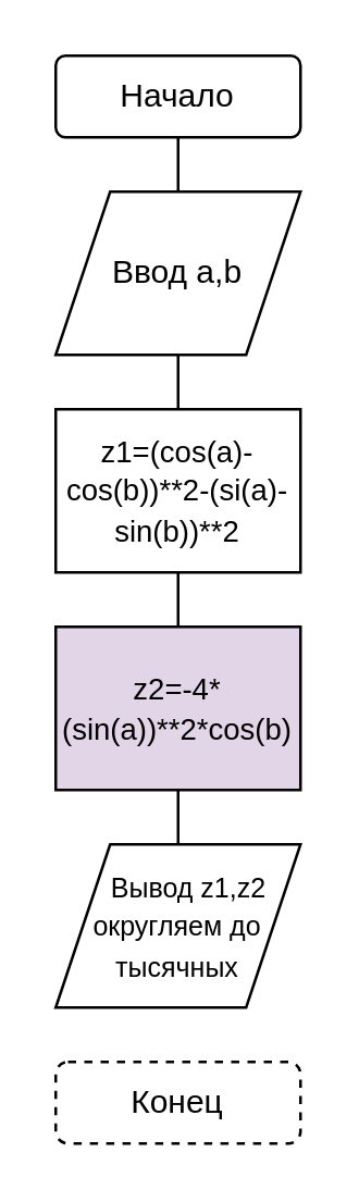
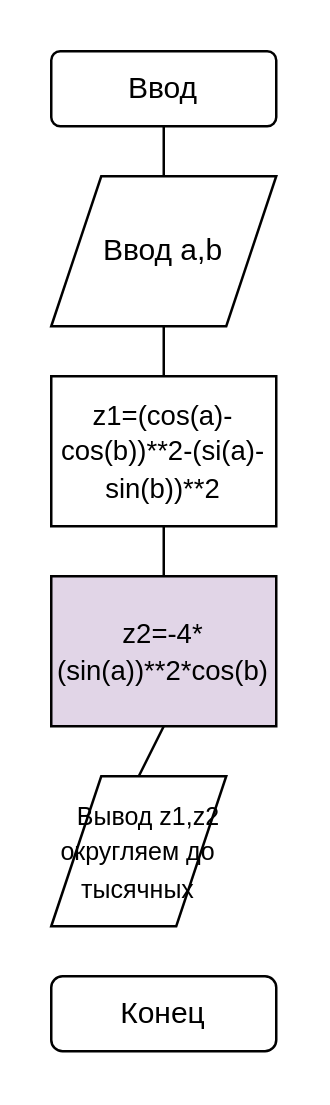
  <mxCell id="0" />
  <mxCell id="1" parent="0" />
- <mxCell id="2" value="Начало" style="rounded=1;whiteSpace=wrap;html=1;strokeWidth=1;fillColor=default;imageWidth=24;imageHeight=24;imageAspect=1;perimeterSpacing=0;glass=0;arcSize=12;" vertex="1" parent="1"><mxGeometry x="20" y="20" width="90" height="30" as="geometry" /></mxCell>
+ <mxCell id="2" value="Ввод" style="rounded=1;whiteSpace=wrap;html=1;strokeWidth=1;fillColor=default;imageWidth=24;imageHeight=24;imageAspect=1;perimeterSpacing=0;glass=0;arcSize=12;" vertex="1" parent="1"><mxGeometry x="20" y="20" width="90" height="30" as="geometry" /></mxCell>
  <mxCell id="3" value="" style="endArrow=none;html=1;rounded=0;entryX=0.5;entryY=1;entryDx=0;entryDy=0;" edge="1" parent="1" target="2"><mxGeometry width="50" height="50" relative="1" as="geometry"><mxPoint x="65" y="70" as="sourcePoint" /><mxPoint x="120" y="130" as="targetPoint" /></mxGeometry></mxCell>
  <mxCell id="4" value="Ввод a,&lt;span style=&quot;background-color: transparent; color: light-dark(rgb(0, 0, 0), rgb(255, 255, 255));&quot;&gt;b&lt;/span&gt;" style="shape=parallelogram;perimeter=parallelogramPerimeter;whiteSpace=wrap;html=1;fixedSize=1;strokeWidth=1;" vertex="1" parent="1"><mxGeometry x="20" y="70" width="90" height="60" as="geometry" /></mxCell>
  <mxCell id="5" value="" style="endArrow=none;html=1;rounded=0;exitX=0.5;exitY=0;exitDx=0;exitDy=0;" edge="1" parent="1" target="4"><mxGeometry width="50" height="50" relative="1" as="geometry"><mxPoint x="65" y="150" as="sourcePoint" /><mxPoint x="120" y="70" as="targetPoint" /></mxGeometry></mxCell>
  <mxCell id="6" value="" style="endArrow=none;html=1;rounded=0;entryX=0.5;entryY=1;entryDx=0;entryDy=0;exitX=0.5;exitY=0;exitDx=0;exitDy=0;" edge="1" parent="1"><mxGeometry width="50" height="50" relative="1" as="geometry"><mxPoint x="65" y="230" as="sourcePoint" /><mxPoint x="65" y="210" as="targetPoint" /></mxGeometry></mxCell>
- <mxCell id="7" value="&lt;font style=&quot;font-size: 10px;&quot;&gt;&amp;nbsp; &amp;nbsp;Вывод z1,z2 округляем до тысячных&lt;/font&gt;" style="shape=parallelogram;perimeter=parallelogramPerimeter;whiteSpace=wrap;html=1;fixedSize=1;" vertex="1" parent="1"><mxGeometry x="20" y="310" width="90" height="60" as="geometry" /></mxCell>
+ <mxCell id="7" value="&lt;font style=&quot;font-size: 10px;&quot;&gt;&amp;nbsp; &amp;nbsp;Вывод z1,z2 округляем до тысячных&lt;/font&gt;" style="shape=parallelogram;perimeter=parallelogramPerimeter;whiteSpace=wrap;html=1;fixedSize=1;" vertex="1" parent="1"><mxGeometry x="20" y="310" width="70" height="60" as="geometry" /></mxCell>
  <mxCell id="8" value="" style="endArrow=none;html=1;rounded=0;entryX=0.5;entryY=0;entryDx=0;entryDy=0;exitX=0.5;exitY=1;exitDx=0;exitDy=0;" edge="1" parent="1" target="7"><mxGeometry width="50" height="50" relative="1" as="geometry"><mxPoint x="65" y="290" as="sourcePoint" /><mxPoint x="120" y="240" as="targetPoint" /></mxGeometry></mxCell>
- <mxCell id="9" value="Конец" style="rounded=1;whiteSpace=wrap;html=1;dashed=1;" vertex="1" parent="1"><mxGeometry x="20" y="390" width="90" height="30" as="geometry" /></mxCell>
+ <mxCell id="9" value="Конец" style="rounded=1;whiteSpace=wrap;html=1;" vertex="1" parent="1"><mxGeometry x="20" y="390" width="90" height="30" as="geometry" /></mxCell>
  <mxCell id="10" value="&lt;span style=&quot;font-size: 11px;&quot;&gt;z1=(cos(a)-cos(b))**2-(si(a)-sin(b))**2&lt;/span&gt;" style="rounded=0;whiteSpace=wrap;html=1;" vertex="1" parent="1"><mxGeometry x="20" y="150" width="90" height="60" as="geometry" /></mxCell>
  <mxCell id="11" value="&lt;font style=&quot;font-size: 11px;&quot;&gt;z2=-4*(sin(a))**2*cos(b)&lt;/font&gt;" style="rounded=0;whiteSpace=wrap;html=1;fillColor=#e1d5e7;" vertex="1" parent="1"><mxGeometry x="20" y="230" width="90" height="60" as="geometry" /></mxCell>
